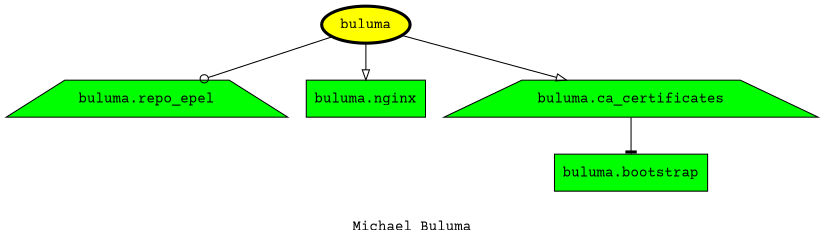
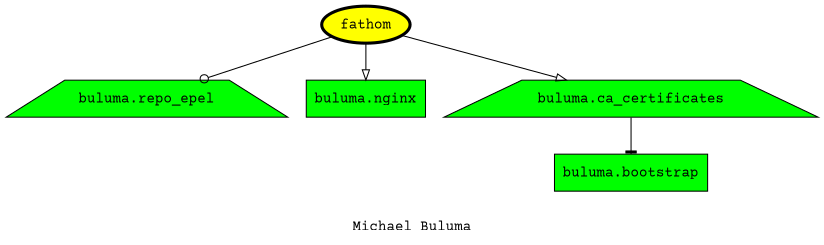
  digraph {
    fontname="Courier Prime"
    label="Michael Buluma"
    node [fillcolor=green fontname="Courier Prime" shape=trapezium style=filled]
    edge [arrowhead=onormal fontname="Courier Prime"]
-   fathom [fillcolor=yellow penwidth=3 shape=ellipse label=buluma]
+   fathom [fillcolor=yellow penwidth=3 shape=ellipse]
    "buluma.repo_epel"
    "buluma.nginx" [shape=box]
    "buluma.ca_certificates"
    "buluma.bootstrap" [shape=box]
    fathom -> "buluma.repo_epel" [arrowhead=odot]
    fathom -> "buluma.nginx"
    fathom -> "buluma.ca_certificates"
    "buluma.ca_certificates" -> "buluma.bootstrap" [arrowhead=tee]
  }
